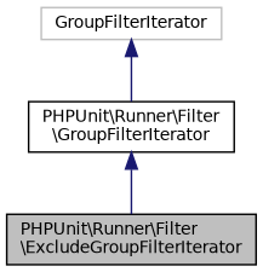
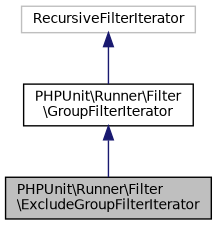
  digraph {
    node [color=black fillcolor=white fontname=Helvetica fontsize=10 shape=record style=filled]
    edge [color=midnightblue dir=back fontname=Helvetica fontsize=10 labelfontname=Helvetica labelfontsize=10 style=solid]
    n1 [fillcolor=grey75 fontcolor=black height=0.2 label="PHPUnit\\Runner\\Filter\l\\ExcludeGroupFilterIterator" width=0.4]
    n2 [height=0.2 label="PHPUnit\\Runner\\Filter\l\\GroupFilterIterator" width=0.4]
-   n3 [color=grey75 height=0.2 label=GroupFilterIterator width=0.4]
+   n3 [color=grey75 height=0.2 label=RecursiveFilterIterator width=0.4]
    n2 -> n1
    n3 -> n2
  }
